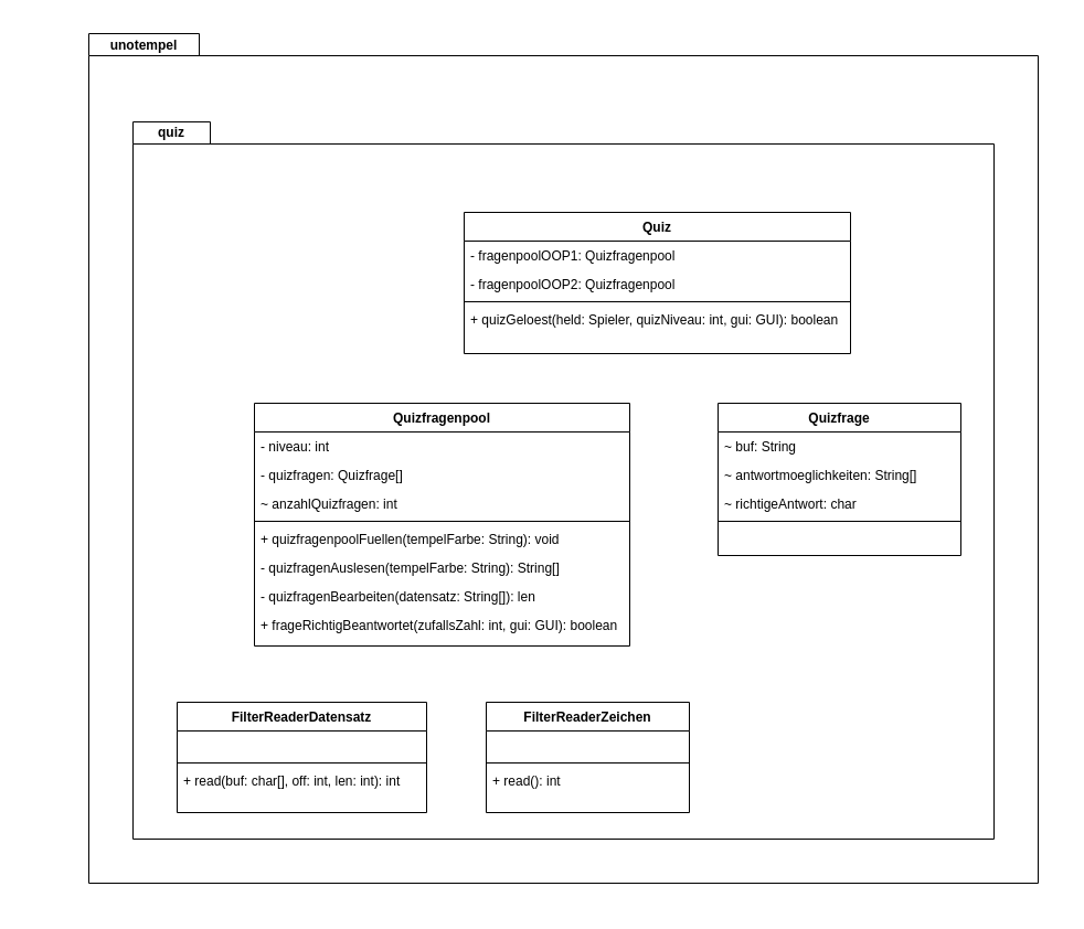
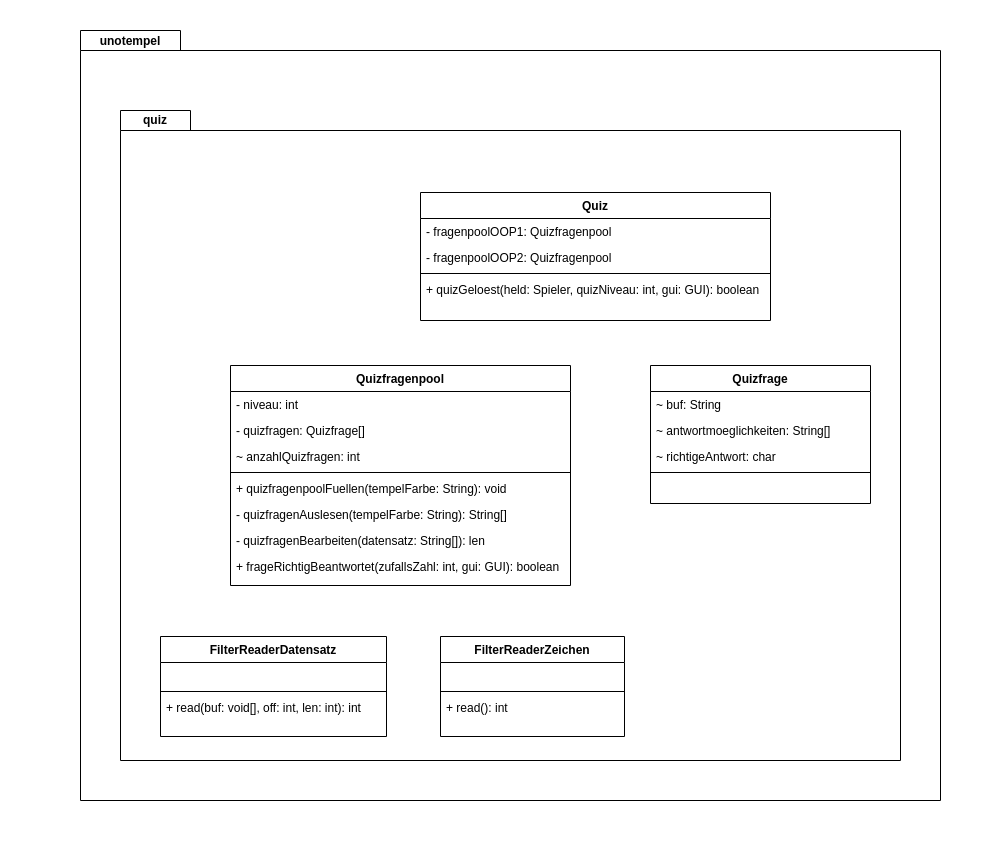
  <mxCell id="0" />
  <mxCell id="1" parent="0" />
  <mxCell id="2" value="" style="rounded=0;whiteSpace=wrap;html=1;strokeColor=none;" parent="1" vertex="1"><mxGeometry x="60" y="20" width="900" height="800" as="geometry" /></mxCell>
  <mxCell id="3" value="" style="shape=folder;fontStyle=1;spacingTop=10;tabWidth=100;tabHeight=20;tabPosition=left;html=1;" parent="1" vertex="1"><mxGeometry x="80" y="30" width="860" height="770" as="geometry" /></mxCell>
  <mxCell id="4" value="unotempel" style="text;align=center;fontStyle=1;verticalAlign=middle;spacingLeft=3;spacingRight=3;strokeColor=none;rotatable=0;points=[[0,0.5],[1,0.5]];portConstraint=eastwest;" parent="1" vertex="1"><mxGeometry x="20" y="30" width="220" height="20" as="geometry" /></mxCell>
  <mxCell id="5" value="" style="shape=folder;fontStyle=1;spacingTop=10;tabWidth=70;tabHeight=20;tabPosition=left;html=1;" parent="1" vertex="1"><mxGeometry x="120" y="110" width="780" height="650" as="geometry" /></mxCell>
  <mxCell id="6" value="FilterReaderDatensatz" style="swimlane;fontStyle=1;align=center;verticalAlign=top;childLayout=stackLayout;horizontal=1;startSize=26;horizontalStack=0;resizeParent=1;resizeLast=0;collapsible=1;marginBottom=0;rounded=0;shadow=0;strokeWidth=1;" parent="1" vertex="1"><mxGeometry x="160" y="636" width="226" height="100" as="geometry"><mxRectangle x="130" y="380" width="160" height="26" as="alternateBounds" /></mxGeometry></mxCell>
  <mxCell id="7" value="   " style="text;align=left;verticalAlign=top;spacingLeft=4;spacingRight=4;overflow=hidden;rotatable=0;points=[[0,0.5],[1,0.5]];portConstraint=eastwest;rounded=0;shadow=0;html=0;" parent="6" vertex="1"><mxGeometry y="26" width="226" height="26" as="geometry" /></mxCell>
  <mxCell id="8" value="" style="line;html=1;strokeWidth=1;align=left;verticalAlign=middle;spacingTop=-1;spacingLeft=3;spacingRight=3;rotatable=0;labelPosition=right;points=[];portConstraint=eastwest;" parent="6" vertex="1"><mxGeometry y="52" width="226" height="6" as="geometry" /></mxCell>
- <mxCell id="9" value="+ read(buf: char[], off: int, len: int): int" style="text;align=left;verticalAlign=top;spacingLeft=4;spacingRight=4;overflow=hidden;rotatable=0;points=[[0,0.5],[1,0.5]];portConstraint=eastwest;rounded=0;shadow=0;html=0;" parent="6" vertex="1"><mxGeometry y="58" width="226" height="26" as="geometry" /></mxCell>
+ <mxCell id="9" value="+ read(buf: void[], off: int, len: int): int" style="text;align=left;verticalAlign=top;spacingLeft=4;spacingRight=4;overflow=hidden;rotatable=0;points=[[0,0.5],[1,0.5]];portConstraint=eastwest;rounded=0;shadow=0;html=0;" parent="6" vertex="1"><mxGeometry y="58" width="226" height="26" as="geometry" /></mxCell>
  <mxCell id="10" value="FilterReaderZeichen" style="swimlane;fontStyle=1;align=center;verticalAlign=top;childLayout=stackLayout;horizontal=1;startSize=26;horizontalStack=0;resizeParent=1;resizeLast=0;collapsible=1;marginBottom=0;rounded=0;shadow=0;strokeWidth=1;" parent="1" vertex="1"><mxGeometry x="440" y="636" width="184" height="100" as="geometry"><mxRectangle x="130" y="380" width="160" height="26" as="alternateBounds" /></mxGeometry></mxCell>
  <mxCell id="11" value="  " style="text;align=left;verticalAlign=top;spacingLeft=4;spacingRight=4;overflow=hidden;rotatable=0;points=[[0,0.5],[1,0.5]];portConstraint=eastwest;rounded=0;shadow=0;html=0;" parent="10" vertex="1"><mxGeometry y="26" width="184" height="26" as="geometry" /></mxCell>
  <mxCell id="12" value="" style="line;html=1;strokeWidth=1;align=left;verticalAlign=middle;spacingTop=-1;spacingLeft=3;spacingRight=3;rotatable=0;labelPosition=right;points=[];portConstraint=eastwest;" parent="10" vertex="1"><mxGeometry y="52" width="184" height="6" as="geometry" /></mxCell>
  <mxCell id="13" value="+ read(): int" style="text;align=left;verticalAlign=top;spacingLeft=4;spacingRight=4;overflow=hidden;rotatable=0;points=[[0,0.5],[1,0.5]];portConstraint=eastwest;rounded=0;shadow=0;html=0;" parent="10" vertex="1"><mxGeometry y="58" width="184" height="26" as="geometry" /></mxCell>
  <mxCell id="14" value="Quizfrage" style="swimlane;fontStyle=1;align=center;verticalAlign=top;childLayout=stackLayout;horizontal=1;startSize=26;horizontalStack=0;resizeParent=1;resizeLast=0;collapsible=1;marginBottom=0;rounded=0;shadow=0;strokeWidth=1;" parent="1" vertex="1"><mxGeometry x="650" y="365" width="220" height="138" as="geometry"><mxRectangle x="130" y="380" width="160" height="26" as="alternateBounds" /></mxGeometry></mxCell>
  <mxCell id="15" value="~ buf: String" style="text;align=left;verticalAlign=top;spacingLeft=4;spacingRight=4;overflow=hidden;rotatable=0;points=[[0,0.5],[1,0.5]];portConstraint=eastwest;" parent="14" vertex="1"><mxGeometry y="26" width="220" height="26" as="geometry" /></mxCell>
  <mxCell id="16" value="~ antwortmoeglichkeiten: String[]" style="text;align=left;verticalAlign=top;spacingLeft=4;spacingRight=4;overflow=hidden;rotatable=0;points=[[0,0.5],[1,0.5]];portConstraint=eastwest;rounded=0;shadow=0;html=0;" parent="14" vertex="1"><mxGeometry y="52" width="220" height="26" as="geometry" /></mxCell>
  <mxCell id="17" value="~ richtigeAntwort: char" style="text;align=left;verticalAlign=top;spacingLeft=4;spacingRight=4;overflow=hidden;rotatable=0;points=[[0,0.5],[1,0.5]];portConstraint=eastwest;rounded=0;shadow=0;html=0;" parent="14" vertex="1"><mxGeometry y="78" width="220" height="26" as="geometry" /></mxCell>
  <mxCell id="18" value="" style="line;html=1;strokeWidth=1;align=left;verticalAlign=middle;spacingTop=-1;spacingLeft=3;spacingRight=3;rotatable=0;labelPosition=right;points=[];portConstraint=eastwest;" parent="14" vertex="1"><mxGeometry y="104" width="220" height="6" as="geometry" /></mxCell>
  <mxCell id="19" value="Quizfragenpool" style="swimlane;fontStyle=1;align=center;verticalAlign=top;childLayout=stackLayout;horizontal=1;startSize=26;horizontalStack=0;resizeParent=1;resizeLast=0;collapsible=1;marginBottom=0;rounded=0;shadow=0;strokeWidth=1;" parent="1" vertex="1"><mxGeometry x="230" y="365" width="340" height="220" as="geometry"><mxRectangle x="130" y="380" width="160" height="26" as="alternateBounds" /></mxGeometry></mxCell>
  <mxCell id="20" value="- niveau: int" style="text;align=left;verticalAlign=top;spacingLeft=4;spacingRight=4;overflow=hidden;rotatable=0;points=[[0,0.5],[1,0.5]];portConstraint=eastwest;" parent="19" vertex="1"><mxGeometry y="26" width="340" height="26" as="geometry" /></mxCell>
  <mxCell id="21" value="- quizfragen: Quizfrage[]" style="text;align=left;verticalAlign=top;spacingLeft=4;spacingRight=4;overflow=hidden;rotatable=0;points=[[0,0.5],[1,0.5]];portConstraint=eastwest;rounded=0;shadow=0;html=0;" parent="19" vertex="1"><mxGeometry y="52" width="340" height="26" as="geometry" /></mxCell>
  <mxCell id="22" value="~ anzahlQuizfragen: int" style="text;align=left;verticalAlign=top;spacingLeft=4;spacingRight=4;overflow=hidden;rotatable=0;points=[[0,0.5],[1,0.5]];portConstraint=eastwest;rounded=0;shadow=0;html=0;" parent="19" vertex="1"><mxGeometry y="78" width="340" height="26" as="geometry" /></mxCell>
  <mxCell id="23" value="" style="line;html=1;strokeWidth=1;align=left;verticalAlign=middle;spacingTop=-1;spacingLeft=3;spacingRight=3;rotatable=0;labelPosition=right;points=[];portConstraint=eastwest;" parent="19" vertex="1"><mxGeometry y="104" width="340" height="6" as="geometry" /></mxCell>
  <mxCell id="24" value="+ quizfragenpoolFuellen(tempelFarbe: String): void" style="text;align=left;verticalAlign=top;spacingLeft=4;spacingRight=4;overflow=hidden;rotatable=0;points=[[0,0.5],[1,0.5]];portConstraint=eastwest;rounded=0;shadow=0;html=0;" parent="19" vertex="1"><mxGeometry y="110" width="340" height="26" as="geometry" /></mxCell>
  <mxCell id="25" value="- quizfragenAuslesen(tempelFarbe: String): String[]" style="text;align=left;verticalAlign=top;spacingLeft=4;spacingRight=4;overflow=hidden;rotatable=0;points=[[0,0.5],[1,0.5]];portConstraint=eastwest;rounded=0;shadow=0;html=0;" parent="19" vertex="1"><mxGeometry y="136" width="340" height="26" as="geometry" /></mxCell>
  <mxCell id="26" value="- quizfragenBearbeiten(datensatz: String[]): len" style="text;align=left;verticalAlign=top;spacingLeft=4;spacingRight=4;overflow=hidden;rotatable=0;points=[[0,0.5],[1,0.5]];portConstraint=eastwest;rounded=0;shadow=0;html=0;" parent="19" vertex="1"><mxGeometry y="162" width="340" height="26" as="geometry" /></mxCell>
  <mxCell id="27" value="+ frageRichtigBeantwortet(zufallsZahl: int, gui: GUI): boolean" style="text;align=left;verticalAlign=top;spacingLeft=4;spacingRight=4;overflow=hidden;rotatable=0;points=[[0,0.5],[1,0.5]];portConstraint=eastwest;rounded=0;shadow=0;html=0;" parent="19" vertex="1"><mxGeometry y="188" width="340" height="26" as="geometry" /></mxCell>
  <mxCell id="28" value="quiz" style="text;align=center;fontStyle=1;verticalAlign=middle;spacingLeft=3;spacingRight=3;strokeColor=none;rotatable=0;points=[[0,0.5],[1,0.5]];portConstraint=eastwest;" parent="1" vertex="1"><mxGeometry x="130" y="108.5" width="50" height="21.5" as="geometry" /></mxCell>
  <mxCell id="29" value="Quiz" style="swimlane;fontStyle=1;align=center;verticalAlign=top;childLayout=stackLayout;horizontal=1;startSize=26;horizontalStack=0;resizeParent=1;resizeLast=0;collapsible=1;marginBottom=0;rounded=0;shadow=0;strokeWidth=1;" parent="1" vertex="1"><mxGeometry x="420" y="192" width="350" height="128" as="geometry"><mxRectangle x="130" y="380" width="160" height="26" as="alternateBounds" /></mxGeometry></mxCell>
  <mxCell id="30" value="- fragenpoolOOP1: Quizfragenpool" style="text;align=left;verticalAlign=top;spacingLeft=4;spacingRight=4;overflow=hidden;rotatable=0;points=[[0,0.5],[1,0.5]];portConstraint=eastwest;rounded=0;shadow=0;html=0;" parent="29" vertex="1"><mxGeometry y="26" width="350" height="26" as="geometry" /></mxCell>
  <mxCell id="31" value="- fragenpoolOOP2: Quizfragenpool" style="text;align=left;verticalAlign=top;spacingLeft=4;spacingRight=4;overflow=hidden;rotatable=0;points=[[0,0.5],[1,0.5]];portConstraint=eastwest;rounded=0;shadow=0;html=0;" parent="29" vertex="1"><mxGeometry y="52" width="350" height="26" as="geometry" /></mxCell>
  <mxCell id="32" value="" style="line;html=1;strokeWidth=1;align=left;verticalAlign=middle;spacingTop=-1;spacingLeft=3;spacingRight=3;rotatable=0;labelPosition=right;points=[];portConstraint=eastwest;" parent="29" vertex="1"><mxGeometry y="78" width="350" height="6" as="geometry" /></mxCell>
  <mxCell id="33" value="+ quizGeloest(held: Spieler, quizNiveau: int, gui: GUI): boolean" style="text;align=left;verticalAlign=top;spacingLeft=4;spacingRight=4;overflow=hidden;rotatable=0;points=[[0,0.5],[1,0.5]];portConstraint=eastwest;rounded=0;shadow=0;html=0;" parent="29" vertex="1"><mxGeometry y="84" width="350" height="26" as="geometry" /></mxCell>
